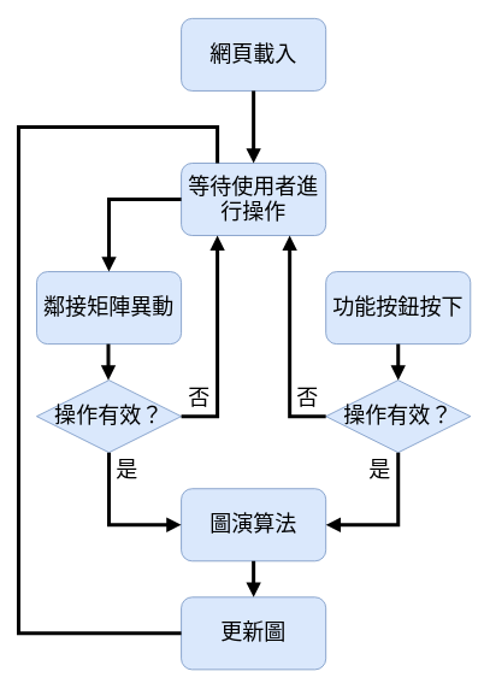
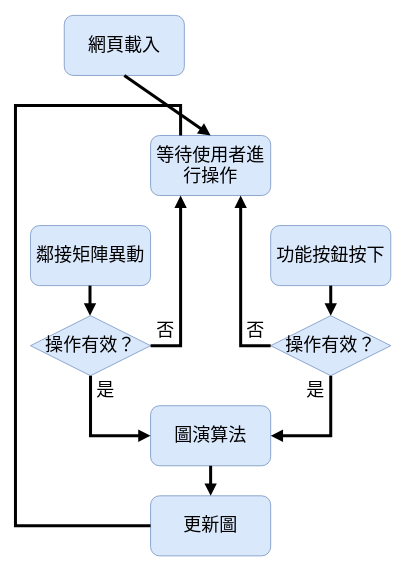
  <mxCell id="0" />
  <mxCell id="1" parent="0" />
- <mxCell id="2" value="&lt;font style=&quot;font-size: 24px;&quot; face=&quot;標楷體&quot;&gt;網頁載入&lt;/font&gt;" style="rounded=1;whiteSpace=wrap;html=1;fontSize=12;glass=0;strokeWidth=1;shadow=0;fillColor=#dae8fc;strokeColor=#6c8ebf;" parent="1" vertex="1"><mxGeometry x="200" y="20" width="160" height="80" as="geometry" /></mxCell>
+ <mxCell id="2" value="&lt;font style=&quot;font-size: 24px;&quot; face=&quot;標楷體&quot;&gt;網頁載入&lt;/font&gt;" style="rounded=1;whiteSpace=wrap;html=1;fontSize=12;glass=0;strokeWidth=1;shadow=0;fillColor=#dae8fc;strokeColor=#6c8ebf;" parent="1" vertex="1"><mxGeometry x="85" y="20" width="160" height="80" as="geometry" /></mxCell>
  <mxCell id="3" value="等待使用者進行操作" style="rounded=1;whiteSpace=wrap;html=1;fontSize=24;glass=0;strokeWidth=1;shadow=0;fillColor=#dae8fc;strokeColor=#6c8ebf;fontFamily=標楷體;" parent="1" vertex="1"><mxGeometry x="200" y="180" width="160" height="80" as="geometry" /></mxCell>
  <mxCell id="4" value="功能按鈕按下" style="rounded=1;whiteSpace=wrap;html=1;fontSize=24;glass=0;strokeWidth=1;shadow=0;fillColor=#dae8fc;strokeColor=#6c8ebf;fontFamily=標楷體;" parent="1" vertex="1"><mxGeometry x="360" y="300" width="160" height="80" as="geometry" /></mxCell>
  <mxCell id="5" value="鄰接矩陣異動" style="rounded=1;whiteSpace=wrap;html=1;fontSize=24;glass=0;strokeWidth=1;shadow=0;fillColor=#dae8fc;strokeColor=#6c8ebf;fontFamily=標楷體;" parent="1" vertex="1"><mxGeometry x="40" y="300" width="160" height="80" as="geometry" /></mxCell>
  <mxCell id="6" value="操作有效？" style="rhombus;whiteSpace=wrap;html=1;fillColor=#dae8fc;strokeColor=#6c8ebf;fontFamily=標楷體;fontSize=24;" parent="1" vertex="1"><mxGeometry x="360" y="420" width="160" height="80" as="geometry" /></mxCell>
  <mxCell id="7" value="否" style="text;html=1;strokeColor=none;fillColor=none;align=center;verticalAlign=middle;whiteSpace=wrap;rounded=0;fontFamily=標楷體;fontSize=24;" parent="1" vertex="1"><mxGeometry x="200" y="420" width="40" height="40" as="geometry" /></mxCell>
  <mxCell id="8" value="圖演算法" style="rounded=1;whiteSpace=wrap;html=1;fontSize=24;glass=0;strokeWidth=1;shadow=0;fillColor=#dae8fc;strokeColor=#6c8ebf;fontFamily=標楷體;" parent="1" vertex="1"><mxGeometry x="200" y="540" width="160" height="80" as="geometry" /></mxCell>
  <mxCell id="9" value="是" style="text;html=1;strokeColor=none;fillColor=none;align=center;verticalAlign=middle;whiteSpace=wrap;rounded=0;fontFamily=標楷體;fontSize=24;" parent="1" vertex="1"><mxGeometry x="400" y="500" width="40" height="40" as="geometry" /></mxCell>
  <mxCell id="10" value="更新圖" style="rounded=1;whiteSpace=wrap;html=1;fontSize=24;glass=0;strokeWidth=1;shadow=0;fillColor=#dae8fc;strokeColor=#6c8ebf;fontFamily=標楷體;" parent="1" vertex="1"><mxGeometry x="200" y="660" width="160" height="80" as="geometry" /></mxCell>
  <mxCell id="11" value="操作有效？" style="rhombus;whiteSpace=wrap;html=1;fillColor=#dae8fc;strokeColor=#6c8ebf;fontFamily=標楷體;fontSize=24;" parent="1" vertex="1"><mxGeometry x="40" y="420" width="160" height="80" as="geometry" /></mxCell>
  <mxCell id="12" value="" style="endArrow=block;html=1;rounded=0;fontFamily=Helvetica;fontSize=24;strokeWidth=4;endFill=1;exitX=0.5;exitY=1;exitDx=0;exitDy=0;entryX=0.5;entryY=0;entryDx=0;entryDy=0;" parent="1" source="2" target="3" edge="1"><mxGeometry width="50" height="50" relative="1" as="geometry"><mxPoint x="210" y="500" as="sourcePoint" /><mxPoint x="260" y="450" as="targetPoint" /></mxGeometry></mxCell>
- <mxCell id="13" value="" style="endArrow=block;html=1;rounded=0;fontFamily=Helvetica;fontSize=24;strokeWidth=4;endFill=1;exitX=0;exitY=0.5;exitDx=0;exitDy=0;entryX=0.5;entryY=0;entryDx=0;entryDy=0;" parent="1" source="3" target="5" edge="1"><mxGeometry width="50" height="50" relative="1" as="geometry"><mxPoint x="100" y="210" as="sourcePoint" /><mxPoint x="80" y="370" as="targetPoint" /><Array as="points"><mxPoint x="120" y="220" /></Array></mxGeometry></mxCell>
  <mxCell id="14" value="" style="endArrow=block;html=1;rounded=0;fontFamily=Helvetica;fontSize=24;strokeWidth=4;endFill=1;exitX=0.5;exitY=1;exitDx=0;exitDy=0;entryX=0.5;entryY=0;entryDx=0;entryDy=0;" parent="1" source="4" target="6" edge="1"><mxGeometry width="50" height="50" relative="1" as="geometry"><mxPoint x="530" y="450" as="sourcePoint" /><mxPoint x="510" y="610" as="targetPoint" /></mxGeometry></mxCell>
  <mxCell id="15" value="" style="endArrow=block;html=1;rounded=0;fontFamily=Helvetica;fontSize=24;strokeWidth=4;endFill=1;exitX=0.5;exitY=1;exitDx=0;exitDy=0;entryX=0.5;entryY=0;entryDx=0;entryDy=0;" parent="1" edge="1"><mxGeometry width="50" height="50" relative="1" as="geometry"><mxPoint x="119.29" y="380" as="sourcePoint" /><mxPoint x="119.29" y="420" as="targetPoint" /></mxGeometry></mxCell>
  <mxCell id="16" value="" style="endArrow=block;html=1;rounded=0;fontFamily=Helvetica;fontSize=24;strokeWidth=4;endFill=1;exitX=0.5;exitY=1;exitDx=0;exitDy=0;entryX=1;entryY=0.5;entryDx=0;entryDy=0;" parent="1" source="6" target="8" edge="1"><mxGeometry width="50" height="50" relative="1" as="geometry"><mxPoint x="450" y="580" as="sourcePoint" /><mxPoint x="430" y="740" as="targetPoint" /><Array as="points"><mxPoint x="440" y="580" /></Array></mxGeometry></mxCell>
  <mxCell id="17" value="" style="endArrow=block;html=1;rounded=0;fontFamily=Helvetica;fontSize=24;strokeWidth=4;endFill=1;exitX=0.5;exitY=1;exitDx=0;exitDy=0;entryX=0;entryY=0.5;entryDx=0;entryDy=0;" parent="1" source="11" target="8" edge="1"><mxGeometry width="50" height="50" relative="1" as="geometry"><mxPoint x="450" y="510" as="sourcePoint" /><mxPoint x="370" y="590" as="targetPoint" /><Array as="points"><mxPoint x="120" y="580" /></Array></mxGeometry></mxCell>
  <mxCell id="18" value="" style="endArrow=block;html=1;rounded=0;fontFamily=Helvetica;fontSize=24;strokeWidth=4;endFill=1;exitX=0;exitY=0.5;exitDx=0;exitDy=0;entryX=0.75;entryY=1;entryDx=0;entryDy=0;" parent="1" source="6" target="3" edge="1"><mxGeometry width="50" height="50" relative="1" as="geometry"><mxPoint x="304" y="340" as="sourcePoint" /><mxPoint x="284" y="500" as="targetPoint" /><Array as="points"><mxPoint x="320" y="460" /></Array></mxGeometry></mxCell>
  <mxCell id="19" value="否" style="text;html=1;strokeColor=none;fillColor=none;align=center;verticalAlign=middle;whiteSpace=wrap;rounded=0;fontFamily=標楷體;fontSize=24;" parent="1" vertex="1"><mxGeometry x="320" y="420" width="40" height="40" as="geometry" /></mxCell>
  <mxCell id="20" value="是" style="text;html=1;strokeColor=none;fillColor=none;align=center;verticalAlign=middle;whiteSpace=wrap;rounded=0;fontFamily=標楷體;fontSize=24;" parent="1" vertex="1"><mxGeometry x="120" y="500" width="40" height="40" as="geometry" /></mxCell>
  <mxCell id="21" value="" style="endArrow=block;html=1;rounded=0;fontFamily=Helvetica;fontSize=24;strokeWidth=4;endFill=1;exitX=1;exitY=0.5;exitDx=0;exitDy=0;entryX=0.25;entryY=1;entryDx=0;entryDy=0;" parent="1" source="11" target="3" edge="1"><mxGeometry width="50" height="50" relative="1" as="geometry"><mxPoint x="370" y="470" as="sourcePoint" /><mxPoint x="330" y="270" as="targetPoint" /><Array as="points"><mxPoint x="240" y="460" /></Array></mxGeometry></mxCell>
  <mxCell id="22" value="" style="endArrow=block;html=1;rounded=0;fontFamily=Helvetica;fontSize=24;strokeWidth=4;endFill=1;exitX=0.5;exitY=1;exitDx=0;exitDy=0;entryX=0.5;entryY=0;entryDx=0;entryDy=0;" parent="1" source="8" target="10" edge="1"><mxGeometry width="50" height="50" relative="1" as="geometry"><mxPoint x="500" y="70" as="sourcePoint" /><mxPoint x="480" y="230" as="targetPoint" /></mxGeometry></mxCell>
  <mxCell id="23" value="" style="endArrow=none;html=1;rounded=0;fontFamily=Helvetica;fontSize=24;strokeWidth=4;endFill=1;exitX=0;exitY=0.5;exitDx=0;exitDy=0;entryX=0.25;entryY=0;entryDx=0;entryDy=0;" parent="1" source="10" target="3" edge="1"><mxGeometry width="50" height="50" relative="1" as="geometry"><mxPoint x="500" y="70" as="sourcePoint" /><mxPoint x="220" y="160" as="targetPoint" /><Array as="points"><mxPoint x="20" y="700" /><mxPoint x="20" y="140" /><mxPoint x="240" y="140" /></Array></mxGeometry></mxCell>
